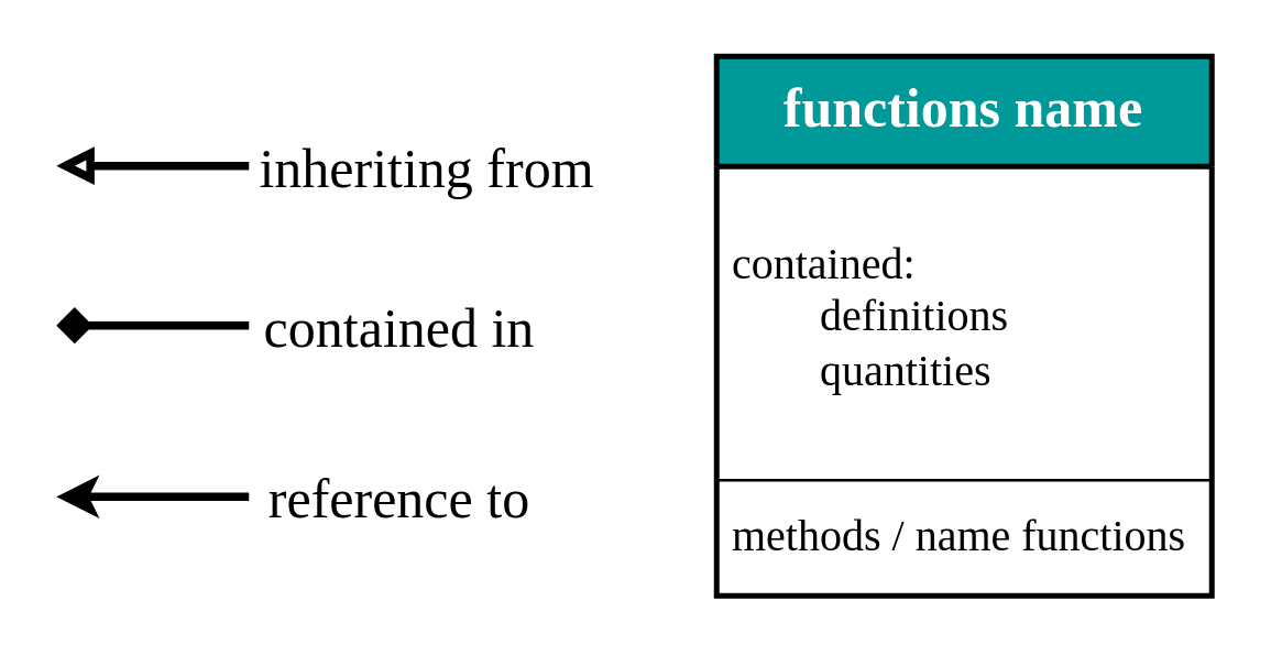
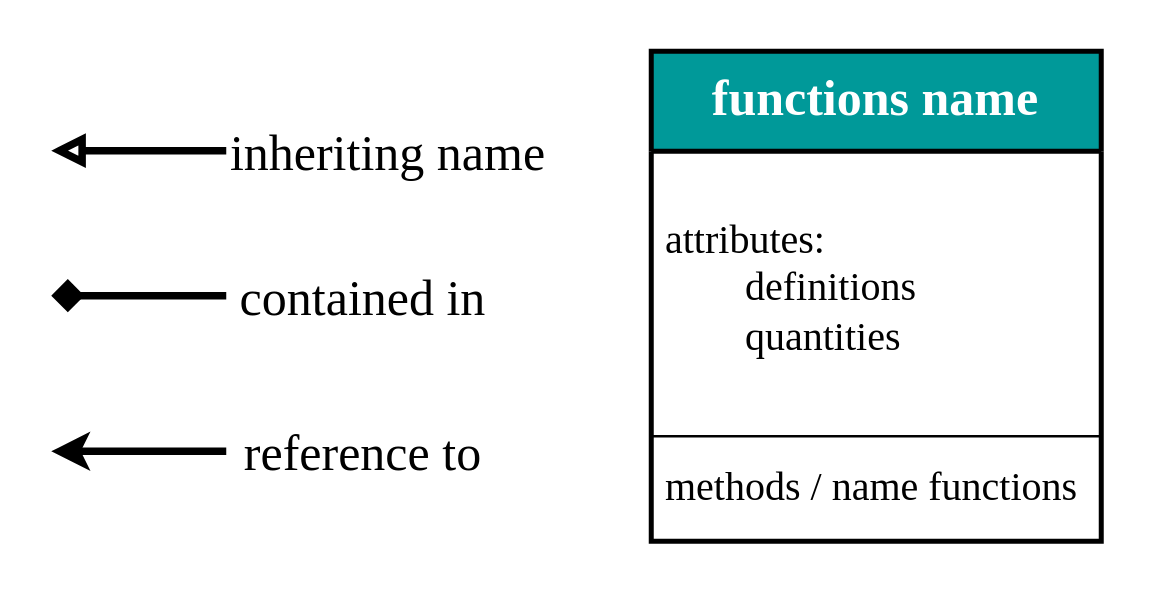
  <mxCell id="0" />
  <mxCell id="1" parent="0" />
  <mxCell id="2" value="" style="endArrow=none;html=1;rounded=0;strokeWidth=3;endFill=0;startArrow=block;startFill=0;" parent="1" edge="1"><mxGeometry width="50" height="50" relative="1" as="geometry"><mxPoint x="20" y="59.76" as="sourcePoint" /><mxPoint x="90" y="59.76" as="targetPoint" /></mxGeometry></mxCell>
- <mxCell id="3" value="&lt;font style=&quot;font-size: 20px;&quot; face=&quot;Titillium Web&quot;&gt;inheriting from&lt;/font&gt;" style="text;html=1;align=center;verticalAlign=middle;whiteSpace=wrap;rounded=0;" parent="1" vertex="1"><mxGeometry x="90" y="50" width="130" height="20" as="geometry" /></mxCell>
+ <mxCell id="3" value="&lt;font style=&quot;font-size: 20px;&quot; face=&quot;Titillium Web&quot;&gt;inheriting name&lt;/font&gt;" style="text;html=1;align=center;verticalAlign=middle;whiteSpace=wrap;rounded=0;" parent="1" vertex="1"><mxGeometry x="90" y="50" width="130" height="20" as="geometry" /></mxCell>
  <mxCell id="4" value="&lt;font face=&quot;Titillium Web&quot; style=&quot;font-size: 20px;&quot;&gt;functions name&lt;/font&gt;" style="swimlane;fontStyle=1;align=center;verticalAlign=top;childLayout=stackLayout;horizontal=1;startSize=40;horizontalStack=0;resizeParent=1;resizeParentMax=0;resizeLast=0;collapsible=1;marginBottom=0;whiteSpace=wrap;html=1;fillColor=#009999;fontColor=#ffffff;fontFamily=Titillium Web;strokeWidth=2;" parent="1" vertex="1"><mxGeometry x="260" y="20" width="180" height="196" as="geometry"><mxRectangle x="790" y="120" width="80" height="30" as="alternateBounds" /></mxGeometry></mxCell>
- <mxCell id="5" value="&lt;span style=&quot;border-color: var(--border-color); color: rgb(0, 0, 0); font-family: &amp;quot;Titillium Web&amp;quot;; font-style: normal; font-variant-ligatures: normal; font-variant-caps: normal; letter-spacing: normal; orphans: 2; text-align: left; text-indent: 0px; text-transform: none; widows: 2; word-spacing: 0px; -webkit-text-stroke-width: 0px; background-color: rgb(251, 251, 251); text-decoration-thickness: initial; text-decoration-style: initial; text-decoration-color: initial; font-size: 16px;&quot;&gt;&lt;b style=&quot;font-weight: bold; border-color: var(--border-color);&quot;&gt;&lt;b style=&quot;border-color: var(--border-color);&quot;&gt;&lt;div style=&quot;font-weight: 400;&quot;&gt;&lt;br&gt;&lt;/div&gt;&lt;div style=&quot;font-weight: 400;&quot;&gt;contained:&lt;br&gt;&lt;/div&gt;&lt;div style=&quot;font-weight: 400;&quot;&gt;&lt;span style=&quot;white-space: pre;&quot;&gt;&#09;&lt;/span&gt;definitions&lt;br&gt;&lt;/div&gt;&lt;div style=&quot;font-weight: 400;&quot;&gt;&lt;span style=&quot;white-space: pre;&quot;&gt;&#09;&lt;/span&gt;quantities&lt;br&gt;&lt;/div&gt;&lt;/b&gt;&lt;/b&gt;&lt;/span&gt;" style="text;strokeColor=none;fillColor=none;align=left;verticalAlign=top;spacingLeft=4;spacingRight=4;overflow=hidden;rotatable=0;points=[[0,0.5],[1,0.5]];portConstraint=eastwest;whiteSpace=wrap;html=1;fontFamily=Titillium Web;" parent="4" vertex="1"><mxGeometry y="40" width="180" height="110" as="geometry" /></mxCell>
+ <mxCell id="5" value="&lt;span style=&quot;border-color: var(--border-color); color: rgb(0, 0, 0); font-family: &amp;quot;Titillium Web&amp;quot;; font-style: normal; font-variant-ligatures: normal; font-variant-caps: normal; letter-spacing: normal; orphans: 2; text-align: left; text-indent: 0px; text-transform: none; widows: 2; word-spacing: 0px; -webkit-text-stroke-width: 0px; background-color: rgb(251, 251, 251); text-decoration-thickness: initial; text-decoration-style: initial; text-decoration-color: initial; font-size: 16px;&quot;&gt;&lt;b style=&quot;font-weight: bold; border-color: var(--border-color);&quot;&gt;&lt;b style=&quot;border-color: var(--border-color);&quot;&gt;&lt;div style=&quot;font-weight: 400;&quot;&gt;&lt;br&gt;&lt;/div&gt;&lt;div style=&quot;font-weight: 400;&quot;&gt;attributes:&lt;br&gt;&lt;/div&gt;&lt;div style=&quot;font-weight: 400;&quot;&gt;&lt;span style=&quot;white-space: pre;&quot;&gt;&#09;&lt;/span&gt;definitions&lt;br&gt;&lt;/div&gt;&lt;div style=&quot;font-weight: 400;&quot;&gt;&lt;span style=&quot;white-space: pre;&quot;&gt;&#09;&lt;/span&gt;quantities&lt;br&gt;&lt;/div&gt;&lt;/b&gt;&lt;/b&gt;&lt;/span&gt;" style="text;strokeColor=none;fillColor=none;align=left;verticalAlign=top;spacingLeft=4;spacingRight=4;overflow=hidden;rotatable=0;points=[[0,0.5],[1,0.5]];portConstraint=eastwest;whiteSpace=wrap;html=1;fontFamily=Titillium Web;" parent="4" vertex="1"><mxGeometry y="40" width="180" height="110" as="geometry" /></mxCell>
  <mxCell id="6" value="" style="line;strokeWidth=1;fillColor=none;align=left;verticalAlign=middle;spacingTop=-1;spacingLeft=3;spacingRight=3;rotatable=0;labelPosition=right;points=[];portConstraint=eastwest;strokeColor=inherit;fontFamily=Titillium Web;" parent="4" vertex="1"><mxGeometry y="150" width="180" height="8" as="geometry" /></mxCell>
  <mxCell id="7" value="&lt;div style=&quot;font-size: 16px;&quot;&gt;&lt;span style=&quot;background-color: initial;&quot;&gt;methods / name functions&lt;/span&gt;&lt;br&gt;&lt;/div&gt;" style="text;strokeColor=none;fillColor=none;align=left;verticalAlign=top;spacingLeft=4;spacingRight=4;overflow=hidden;rotatable=0;points=[[0,0.5],[1,0.5]];portConstraint=eastwest;whiteSpace=wrap;html=1;fontFamily=Titillium Web;" parent="4" vertex="1"><mxGeometry y="158" width="180" height="38" as="geometry" /></mxCell>
  <mxCell id="8" value="" style="endArrow=none;html=1;rounded=0;strokeWidth=3;endFill=0;startArrow=diamond;startFill=1;" edge="1" parent="1"><mxGeometry width="50" height="50" relative="1" as="geometry"><mxPoint x="20" y="117.76" as="sourcePoint" /><mxPoint x="90" y="117.76" as="targetPoint" /></mxGeometry></mxCell>
  <mxCell id="9" value="&lt;font style=&quot;font-size: 20px;&quot; face=&quot;Titillium Web&quot;&gt;contained in&lt;/font&gt;" style="text;html=1;align=center;verticalAlign=middle;whiteSpace=wrap;rounded=0;" vertex="1" parent="1"><mxGeometry x="90" y="108" width="110" height="20" as="geometry" /></mxCell>
  <mxCell id="10" value="" style="endArrow=none;html=1;rounded=0;strokeWidth=3;endFill=0;startArrow=classic;startFill=1;" edge="1" parent="1"><mxGeometry width="50" height="50" relative="1" as="geometry"><mxPoint x="20" y="180" as="sourcePoint" /><mxPoint x="90" y="180" as="targetPoint" /></mxGeometry></mxCell>
  <mxCell id="11" value="&lt;font style=&quot;font-size: 20px;&quot; face=&quot;Titillium Web&quot;&gt;reference to&lt;/font&gt;" style="text;html=1;align=center;verticalAlign=middle;whiteSpace=wrap;rounded=0;" vertex="1" parent="1"><mxGeometry x="90" y="170" width="110" height="20" as="geometry" /></mxCell>
